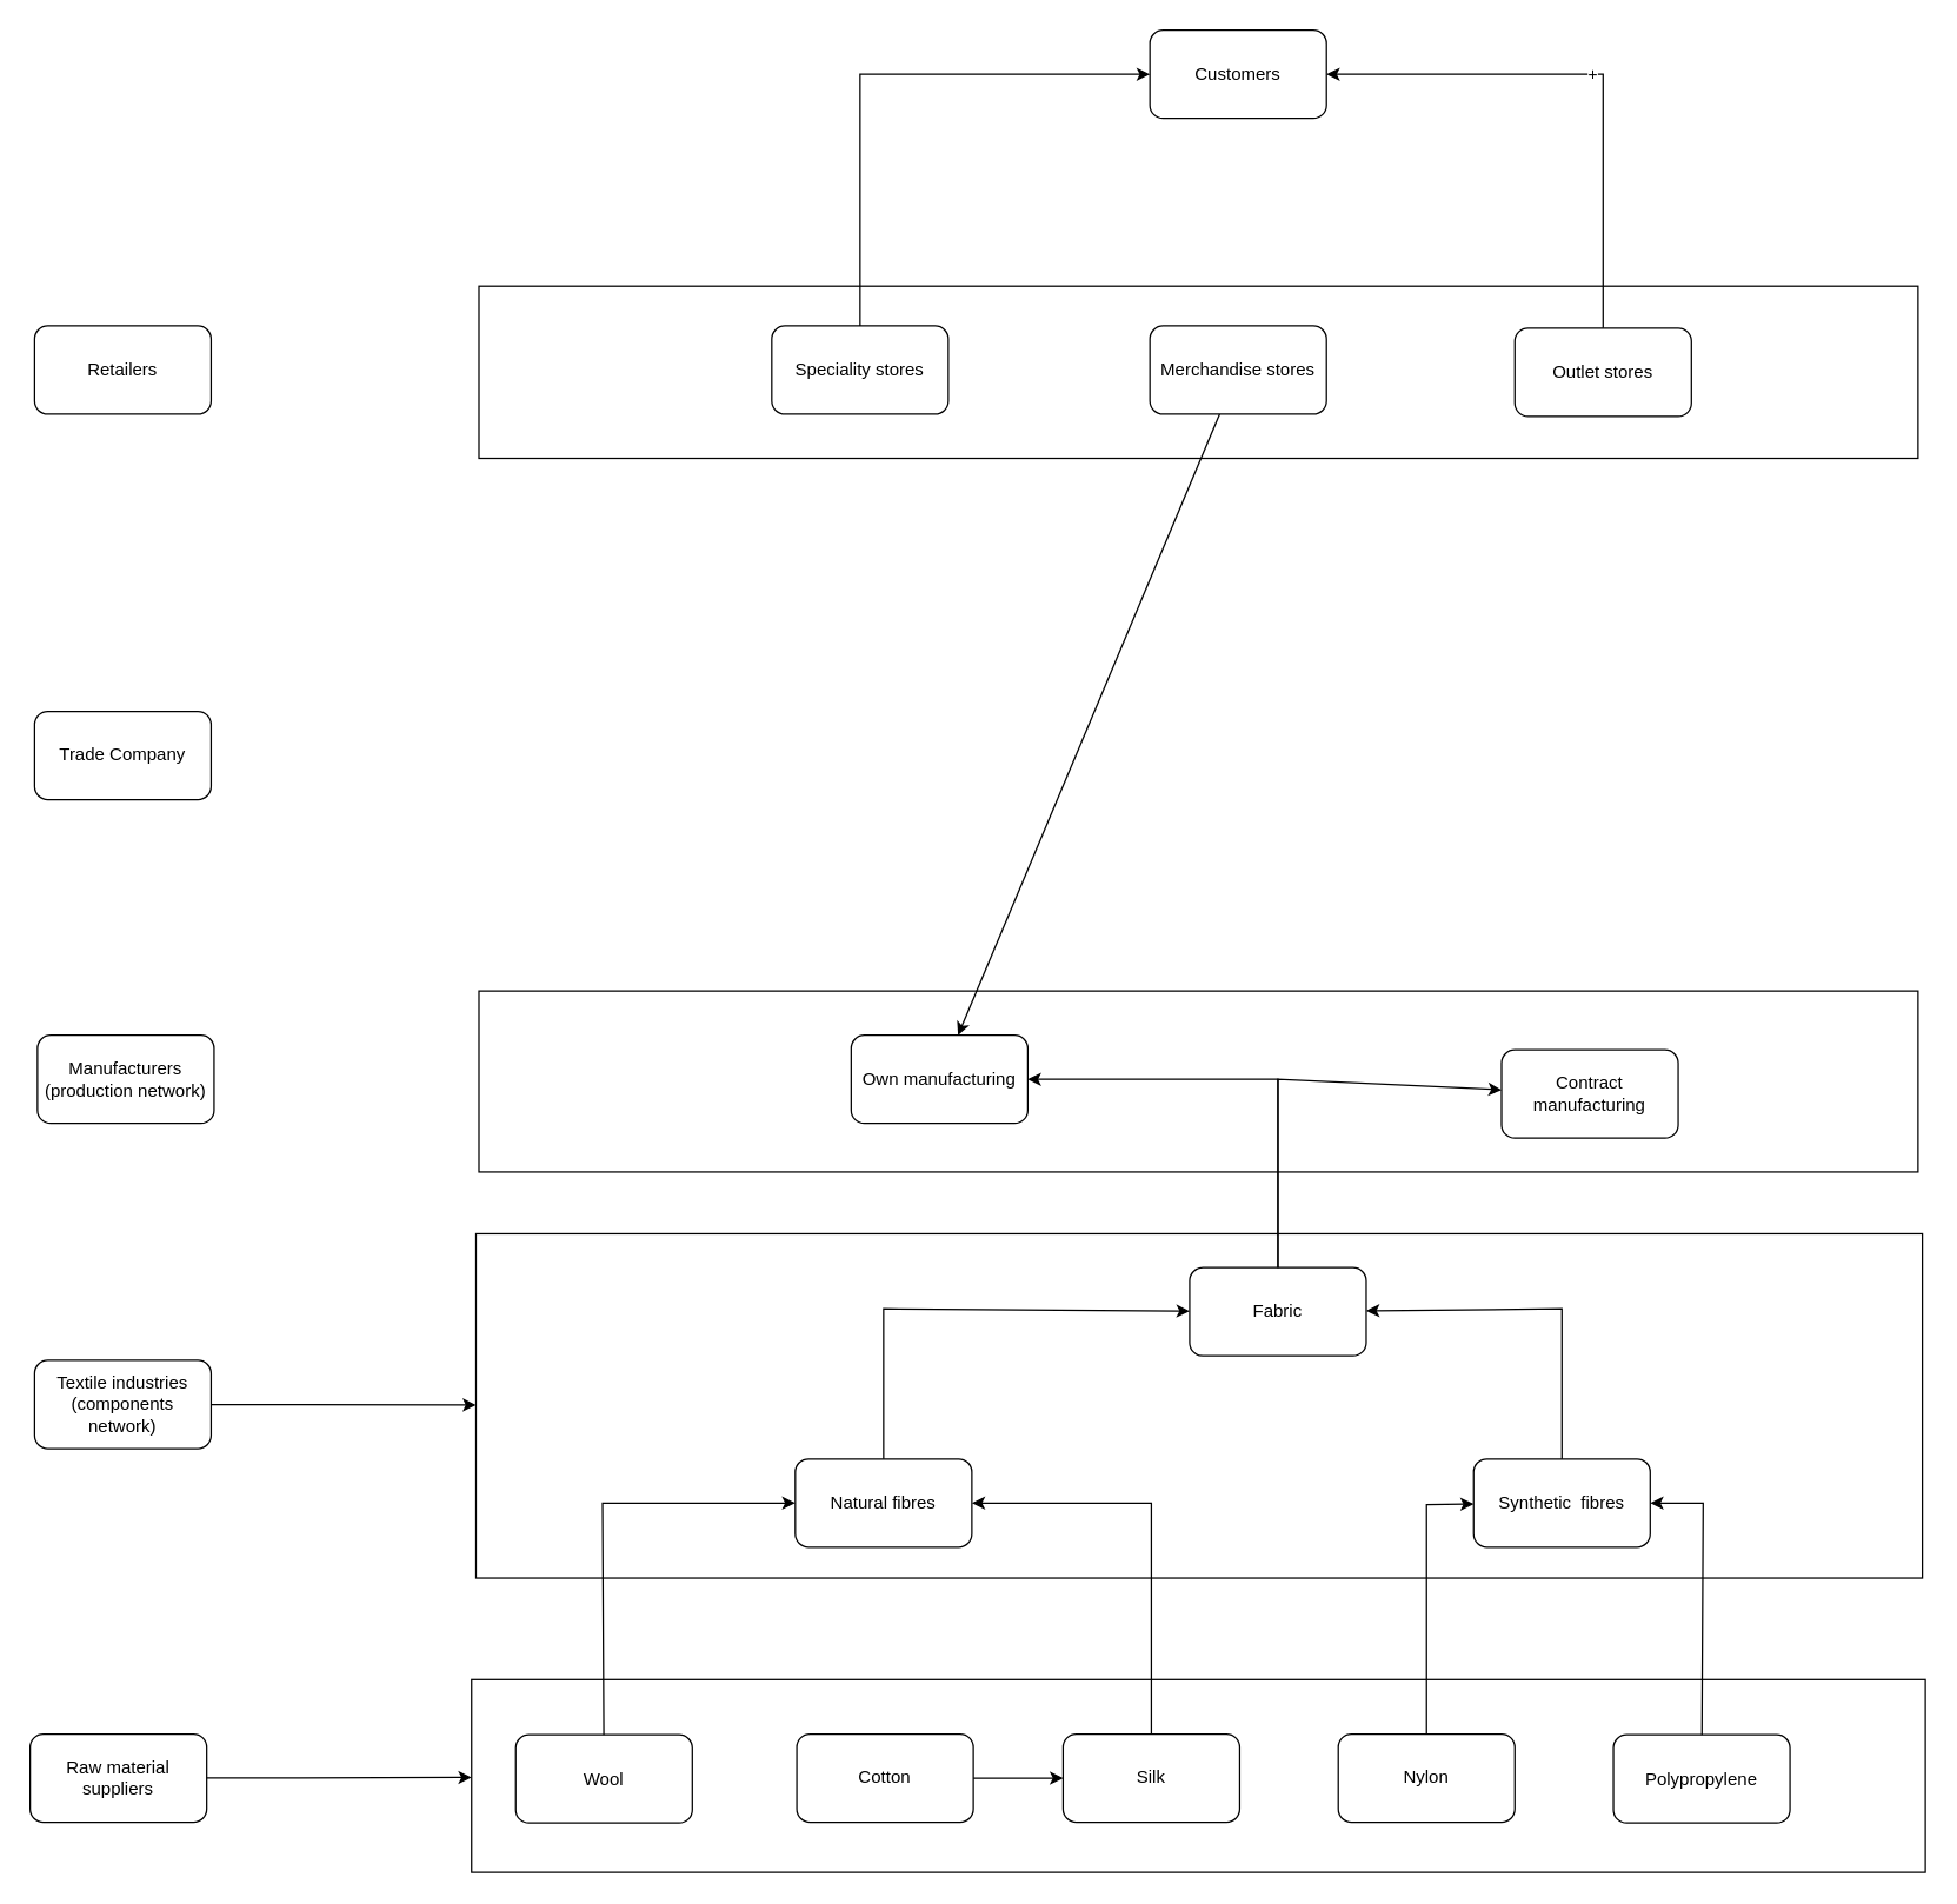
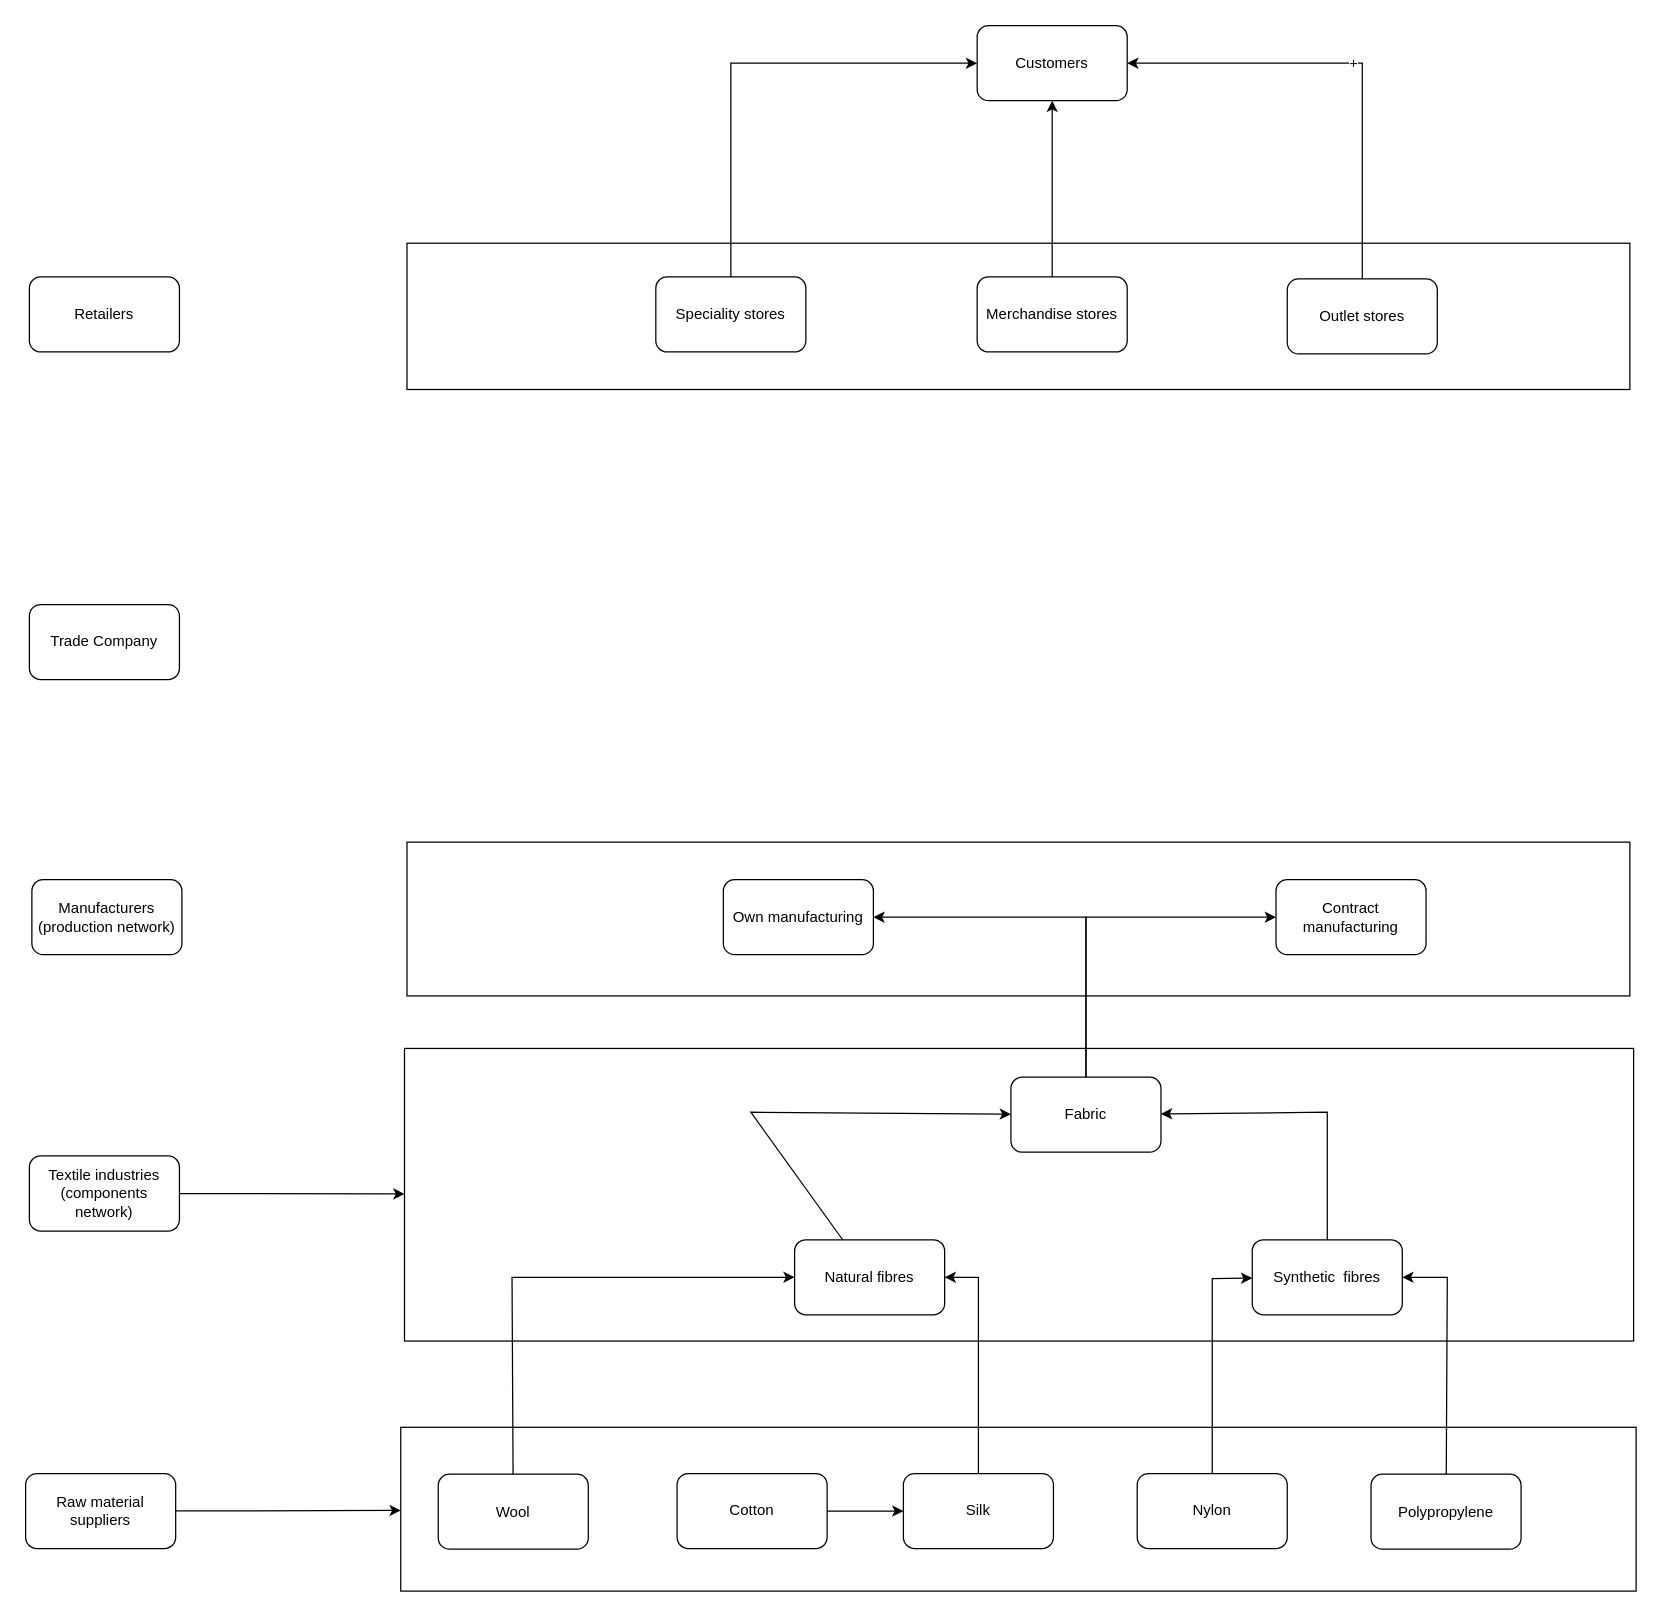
  <mxCell id="0" />
  <mxCell id="1" parent="0" />
  <mxCell id="2" value="" style="rounded=0;whiteSpace=wrap;html=1;" vertex="1" parent="1"><mxGeometry x="325" y="194" width="978" height="117" as="geometry" /></mxCell>
  <mxCell id="3" value="" style="rounded=0;whiteSpace=wrap;html=1;" vertex="1" parent="1"><mxGeometry x="325" y="673" width="978" height="123" as="geometry" /></mxCell>
  <mxCell id="4" value="" style="rounded=0;whiteSpace=wrap;html=1;" vertex="1" parent="1"><mxGeometry x="323" y="838" width="983" height="234" as="geometry" /></mxCell>
  <mxCell id="5" value="" style="rounded=0;whiteSpace=wrap;html=1;" vertex="1" parent="1"><mxGeometry x="320" y="1141" width="988" height="131" as="geometry" /></mxCell>
  <mxCell id="6" value="Raw material suppliers" style="rounded=1;whiteSpace=wrap;html=1;" vertex="1" parent="1"><mxGeometry x="20" y="1178" width="120" height="60" as="geometry" /></mxCell>
  <mxCell id="7" value="Cotton" style="rounded=1;whiteSpace=wrap;html=1;" vertex="1" parent="1"><mxGeometry x="541" y="1178" width="120" height="60" as="geometry" /></mxCell>
  <mxCell id="8" value="Wool" style="rounded=1;whiteSpace=wrap;html=1;" vertex="1" parent="1"><mxGeometry x="350" y="1178.5" width="120" height="60" as="geometry" /></mxCell>
  <mxCell id="9" value="Silk" style="rounded=1;whiteSpace=wrap;html=1;" vertex="1" parent="1"><mxGeometry x="722" y="1178" width="120" height="60" as="geometry" /></mxCell>
  <mxCell id="10" value="Textile industries&lt;br&gt;(components network)" style="rounded=1;whiteSpace=wrap;html=1;" vertex="1" parent="1"><mxGeometry x="23" y="924" width="120" height="60" as="geometry" /></mxCell>
  <mxCell id="11" value="Nylon" style="rounded=1;whiteSpace=wrap;html=1;" vertex="1" parent="1"><mxGeometry x="909" y="1178" width="120" height="60" as="geometry" /></mxCell>
  <mxCell id="12" value="Polypropylene" style="rounded=1;whiteSpace=wrap;html=1;" vertex="1" parent="1"><mxGeometry x="1096" y="1178.5" width="120" height="60" as="geometry" /></mxCell>
- <mxCell id="13" value="Natural fibres" style="rounded=1;whiteSpace=wrap;html=1;" vertex="1" parent="1"><mxGeometry x="540" y="991" width="120" height="60" as="geometry" /></mxCell>
+ <mxCell id="13" value="Natural fibres" style="rounded=1;whiteSpace=wrap;html=1;" vertex="1" parent="1"><mxGeometry x="635" y="991" width="120" height="60" as="geometry" /></mxCell>
  <mxCell id="14" value="Synthetic&amp;nbsp; fibres" style="rounded=1;whiteSpace=wrap;html=1;" vertex="1" parent="1"><mxGeometry x="1001" y="991" width="120" height="60" as="geometry" /></mxCell>
  <mxCell id="15" value="" style="endArrow=classic;html=1;rounded=0;" edge="1" parent="1" source="8" target="13"><mxGeometry width="50" height="50" relative="1" as="geometry"><mxPoint x="409" y="1316.5" as="sourcePoint" /><mxPoint x="485" y="1118" as="targetPoint" /><Array as="points"><mxPoint x="409" y="1021" /></Array></mxGeometry></mxCell>
  <mxCell id="16" value="" style="endArrow=classic;html=1;rounded=0;" edge="1" parent="1" source="7" target="9"><mxGeometry width="50" height="50" relative="1" as="geometry"><mxPoint x="600" y="1316" as="sourcePoint" /><mxPoint x="582" y="1120" as="targetPoint" /></mxGeometry></mxCell>
  <mxCell id="17" value="" style="endArrow=classic;html=1;rounded=0;" edge="1" parent="1" source="9" target="13"><mxGeometry width="50" height="50" relative="1" as="geometry"><mxPoint x="781" y="1316" as="sourcePoint" /><mxPoint x="751" y="1132" as="targetPoint" /><Array as="points"><mxPoint x="782" y="1021" /></Array></mxGeometry></mxCell>
  <mxCell id="18" value="" style="endArrow=classic;html=1;rounded=0;" edge="1" parent="1" source="11" target="14"><mxGeometry width="50" height="50" relative="1" as="geometry"><mxPoint x="970" y="1282" as="sourcePoint" /><mxPoint x="956" y="1092" as="targetPoint" /><Array as="points"><mxPoint x="969" y="1022" /></Array></mxGeometry></mxCell>
  <mxCell id="19" value="" style="endArrow=classic;html=1;rounded=0;" edge="1" parent="1" source="12" target="14"><mxGeometry width="50" height="50" relative="1" as="geometry"><mxPoint x="1155" y="1316.5" as="sourcePoint" /><mxPoint x="1229" y="1141" as="targetPoint" /><Array as="points"><mxPoint x="1157" y="1021" /></Array></mxGeometry></mxCell>
  <mxCell id="20" value="Fabric" style="rounded=1;whiteSpace=wrap;html=1;" vertex="1" parent="1"><mxGeometry x="808" y="861" width="120" height="60" as="geometry" /></mxCell>
  <mxCell id="21" value="Own manufacturing" style="rounded=1;whiteSpace=wrap;html=1;" vertex="1" parent="1"><mxGeometry x="578" y="703" width="120" height="60" as="geometry" /></mxCell>
- <mxCell id="22" value="Contract manufacturing" style="rounded=1;whiteSpace=wrap;html=1;" vertex="1" parent="1"><mxGeometry x="1020" y="713" width="120" height="60" as="geometry" /></mxCell>
+ <mxCell id="22" value="Contract manufacturing" style="rounded=1;whiteSpace=wrap;html=1;" vertex="1" parent="1"><mxGeometry x="1020" y="703" width="120" height="60" as="geometry" /></mxCell>
  <mxCell id="23" value="Manufacturers&lt;br&gt;(production network)" style="rounded=1;whiteSpace=wrap;html=1;" vertex="1" parent="1"><mxGeometry x="25" y="703" width="120" height="60" as="geometry" /></mxCell>
  <mxCell id="24" value="Trade Company" style="rounded=1;whiteSpace=wrap;html=1;" vertex="1" parent="1"><mxGeometry x="23" y="483" width="120" height="60" as="geometry" /></mxCell>
  <mxCell id="25" value="Retailers" style="rounded=1;whiteSpace=wrap;html=1;" vertex="1" parent="1"><mxGeometry x="23" y="221" width="120" height="60" as="geometry" /></mxCell>
  <mxCell id="26" value="Speciality stores" style="rounded=1;whiteSpace=wrap;html=1;" vertex="1" parent="1"><mxGeometry x="524" y="221" width="120" height="60" as="geometry" /></mxCell>
  <mxCell id="27" value="Merchandise stores" style="rounded=1;whiteSpace=wrap;html=1;" vertex="1" parent="1"><mxGeometry x="781" y="221" width="120" height="60" as="geometry" /></mxCell>
  <mxCell id="28" value="Outlet stores" style="rounded=1;whiteSpace=wrap;html=1;" vertex="1" parent="1"><mxGeometry x="1029" y="222.5" width="120" height="60" as="geometry" /></mxCell>
  <mxCell id="29" value="" style="endArrow=classic;html=1;rounded=0;" edge="1" parent="1" source="6" target="5"><mxGeometry width="50" height="50" relative="1" as="geometry"><mxPoint x="194" y="1239" as="sourcePoint" /><mxPoint x="244" y="1189" as="targetPoint" /></mxGeometry></mxCell>
  <mxCell id="30" value="" style="endArrow=classic;html=1;rounded=0;" edge="1" parent="1" source="10" target="4"><mxGeometry width="50" height="50" relative="1" as="geometry"><mxPoint x="184" y="903" as="sourcePoint" /><mxPoint x="234" y="853" as="targetPoint" /></mxGeometry></mxCell>
  <mxCell id="31" value="" style="endArrow=classic;html=1;rounded=0;" edge="1" parent="1" source="13" target="20"><mxGeometry width="50" height="50" relative="1" as="geometry"><mxPoint x="656" y="962" as="sourcePoint" /><mxPoint x="706" y="912" as="targetPoint" /><Array as="points"><mxPoint x="600" y="889" /></Array></mxGeometry></mxCell>
  <mxCell id="32" value="" style="endArrow=classic;html=1;rounded=0;" edge="1" parent="1" source="14" target="20"><mxGeometry width="50" height="50" relative="1" as="geometry"><mxPoint x="1010" y="924" as="sourcePoint" /><mxPoint x="1060" y="874" as="targetPoint" /><Array as="points"><mxPoint x="1061" y="889" /></Array></mxGeometry></mxCell>
  <mxCell id="33" value="" style="endArrow=classic;html=1;rounded=0;" edge="1" parent="1" source="20" target="21"><mxGeometry width="50" height="50" relative="1" as="geometry"><mxPoint x="758" y="803" as="sourcePoint" /><mxPoint x="808" y="753" as="targetPoint" /><Array as="points"><mxPoint x="868" y="733" /></Array></mxGeometry></mxCell>
  <mxCell id="34" value="" style="endArrow=classic;html=1;rounded=0;" edge="1" parent="1" source="20" target="22"><mxGeometry width="50" height="50" relative="1" as="geometry"><mxPoint x="707" y="792" as="sourcePoint" /><mxPoint x="757" y="742" as="targetPoint" /><Array as="points"><mxPoint x="868" y="733" /></Array></mxGeometry></mxCell>
  <mxCell id="35" value="Customers" style="rounded=1;whiteSpace=wrap;html=1;" vertex="1" parent="1"><mxGeometry x="781" y="20" width="120" height="60" as="geometry" /></mxCell>
- <mxCell id="36" value="" style="endArrow=classic;html=1;rounded=0;" edge="1" parent="1" source="27" target="21"><mxGeometry width="50" height="50" relative="1" as="geometry"><mxPoint x="841" y="358" as="sourcePoint" /><mxPoint x="791" y="214" as="targetPoint" /></mxGeometry></mxCell>
+ <mxCell id="36" value="" style="endArrow=classic;html=1;rounded=0;" edge="1" parent="1" source="27" target="35"><mxGeometry width="50" height="50" relative="1" as="geometry"><mxPoint x="841" y="358" as="sourcePoint" /><mxPoint x="791" y="214" as="targetPoint" /></mxGeometry></mxCell>
  <mxCell id="37" value="" style="endArrow=classic;html=1;rounded=0;" edge="1" parent="1" source="26" target="35"><mxGeometry width="50" height="50" relative="1" as="geometry"><mxPoint x="584" y="358" as="sourcePoint" /><mxPoint x="758" y="164" as="targetPoint" /><Array as="points"><mxPoint x="584" y="50" /></Array></mxGeometry></mxCell>
  <mxCell id="38" value="+" style="endArrow=classic;html=1;rounded=0;" edge="1" parent="1" source="28" target="35"><mxGeometry width="50" height="50" relative="1" as="geometry"><mxPoint x="1089" y="359.5" as="sourcePoint" /><mxPoint x="1079" y="149" as="targetPoint" /><Array as="points"><mxPoint x="1089" y="50" /></Array></mxGeometry></mxCell>
